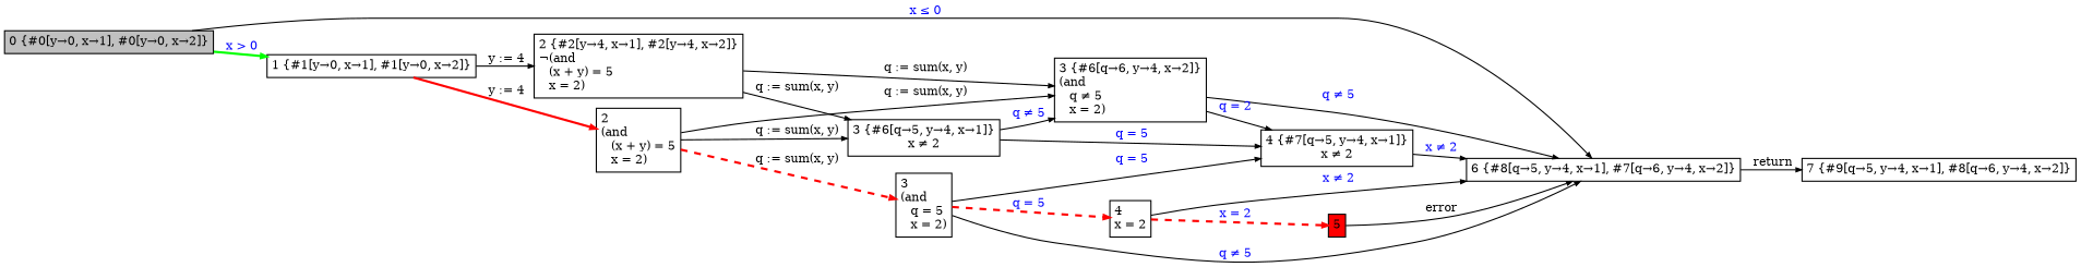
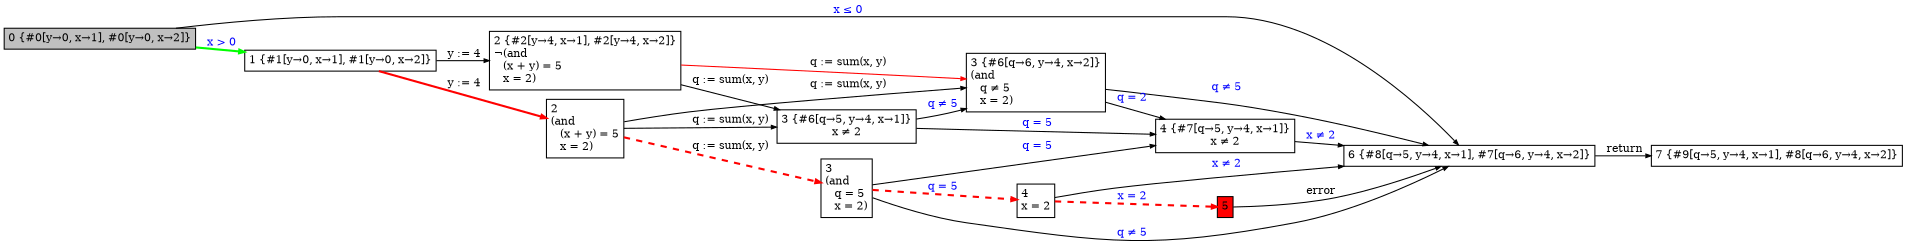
  digraph {
    fontname="DejaVu Serif"
    nodesep=0.12
    rankdir=LR
    ranksep=0.10
    node [fontname="DejaVu Serif" fontsize=10.5 margin="0.05,0.05" shape=box]
    edge [arrowsize=0.5 fontcolor="#0000FF" fontname="DejaVu Serif" fontsize=10.5]
    n1 [fillcolor=gray height=0.02 label="0 {#0[y→0, x→1], #0[y→0, x→2]}" style=filled width=0.02]
    n2 [height=0.02 label="6 {#8[q→5, y→4, x→1], #7[q→6, y→4, x→2]}" width=0.02]
    n3 [height=0.02 label="1 {#1[y→0, x→1], #1[y→0, x→2]}" width=0.02]
    n4 [height=0.02 label="7 {#9[q→5, y→4, x→1], #8[q→6, y→4, x→2]}" width=0.02]
    n5 [height=0.02 label="2 {#2[y→4, x→1], #2[y→4, x→2]}\l&not;(and\l   (x + y) = 5\l   x = 2)\l" width=0.02]
    n6 [height=0.02 label="2\l(and\l   (x + y) = 5\l   x = 2)\l" width=0.02]
    n7 [fillcolor=red height=0.02 label=5 style=filled width=0.02]
    n8 [height=0.02 label="3 {#6[q→5, y→4, x→1]}\lx ≠ 2" width=0.02]
    n9 [height=0.02 label="3 {#6[q→6, y→4, x→2]}\l(and\l   q ≠ 5\l   x = 2)\l" width=0.02]
    n10 [height=0.02 label="4 {#7[q→5, y→4, x→1]}\lx ≠ 2" width=0.02]
    n11 [height=0.02 label="3\l(and\l   q = 5\l   x = 2)\l" width=0.02]
    n12 [height=0.02 label="4\lx = 2" width=0.02]
    n1 -> n2 [label=" x ≤ 0"]
    n1 -> n3 [color="#00FF00" label=" x > 0" style=bold]
    n2 -> n4 [label=" return" fontcolor=""]
    n3 -> n5 [label=" y := 4" fontcolor=""]
    n3 -> n6 [color="#FF0000" label=" y := 4" style=bold fontcolor=""]
    n5 -> n8 [label=" q := sum(x, y)" fontcolor=""]
-   n5 -> n9 [label=" q := sum(x, y)" fontcolor=""]
+   n5 -> n9 [label=" q := sum(x, y)" color="#FF0000" fontcolor=""]
    n6 -> n8 [label=" q := sum(x, y)" fontcolor=""]
    n6 -> n9 [label=" q := sum(x, y)" fontcolor=""]
    n6 -> n11 [color="#FF0000" label=" q := sum(x, y)" style="bold,dashed" fontcolor=""]
    n7 -> n2 [label=" error" fontcolor=""]
    n8 -> n9 [label=" q ≠ 5"]
    n8 -> n10 [label=" q = 5"]
    n9 -> n2 [label=" q ≠ 5"]
    n9 -> n10 [label=" q = 2"]
    n10 -> n2 [label=" x ≠ 2"]
    n11 -> n2 [label=" q ≠ 5"]
    n11 -> n10 [label=" q = 5"]
    n11 -> n12 [color="#FF0000" label=" q = 5" style="bold,dashed"]
    n12 -> n2 [label=" x ≠ 2"]
    n12 -> n7 [color="#FF0000" label=" x = 2" style="bold,dashed"]
  }
